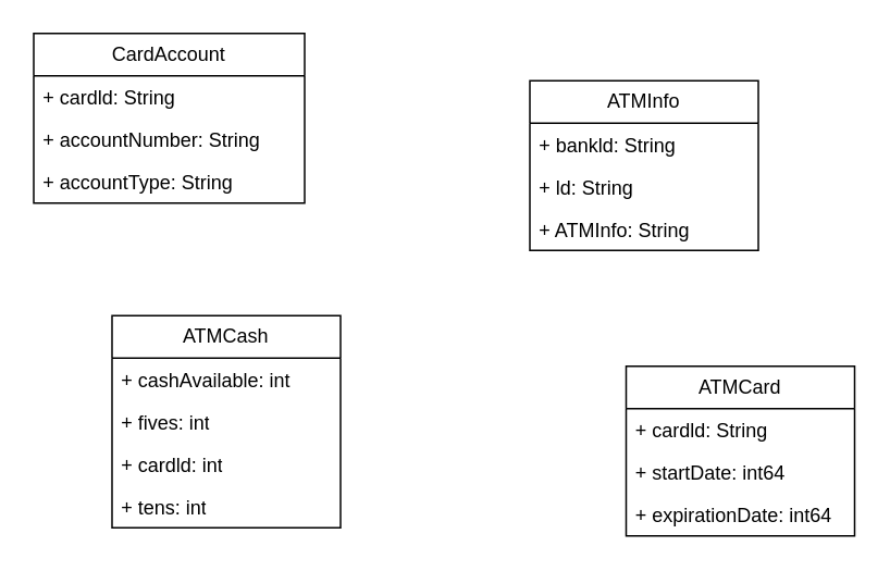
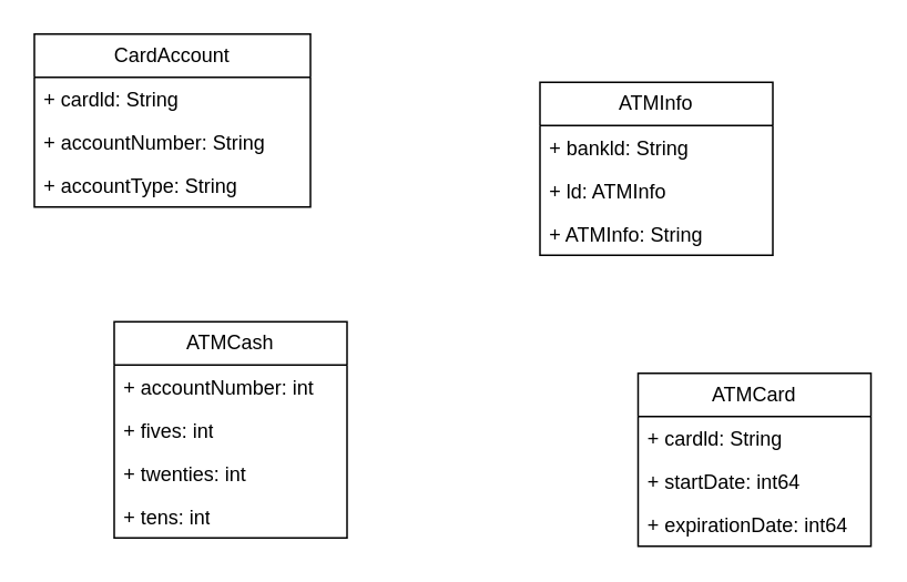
  <mxCell id="0" />
  <mxCell id="1" parent="0" />
  <mxCell id="2" value="CardAccount" style="swimlane;fontStyle=0;childLayout=stackLayout;horizontal=1;startSize=26;fillColor=none;horizontalStack=0;resizeParent=1;resizeParentMax=0;resizeLast=0;collapsible=1;marginBottom=0;whiteSpace=wrap;html=1;" vertex="1" parent="1"><mxGeometry x="20" y="20" width="166" height="104" as="geometry" /></mxCell>
  <mxCell id="3" value="+&amp;nbsp;cardld: String" style="text;strokeColor=none;fillColor=none;align=left;verticalAlign=top;spacingLeft=4;spacingRight=4;overflow=hidden;rotatable=0;points=[[0,0.5],[1,0.5]];portConstraint=eastwest;whiteSpace=wrap;html=1;" vertex="1" parent="2"><mxGeometry y="26" width="166" height="26" as="geometry" /></mxCell>
  <mxCell id="4" value="+ accountNumber: String" style="text;strokeColor=none;fillColor=none;align=left;verticalAlign=top;spacingLeft=4;spacingRight=4;overflow=hidden;rotatable=0;points=[[0,0.5],[1,0.5]];portConstraint=eastwest;whiteSpace=wrap;html=1;" vertex="1" parent="2"><mxGeometry y="52" width="166" height="26" as="geometry" /></mxCell>
  <mxCell id="5" value="+ accountType: String" style="text;strokeColor=none;fillColor=none;align=left;verticalAlign=top;spacingLeft=4;spacingRight=4;overflow=hidden;rotatable=0;points=[[0,0.5],[1,0.5]];portConstraint=eastwest;whiteSpace=wrap;html=1;" vertex="1" parent="2"><mxGeometry y="78" width="166" height="26" as="geometry" /></mxCell>
  <mxCell id="6" value="ATMInfo" style="swimlane;fontStyle=0;childLayout=stackLayout;horizontal=1;startSize=26;fillColor=none;horizontalStack=0;resizeParent=1;resizeParentMax=0;resizeLast=0;collapsible=1;marginBottom=0;whiteSpace=wrap;html=1;" vertex="1" parent="1"><mxGeometry x="324" y="49" width="140" height="104" as="geometry" /></mxCell>
  <mxCell id="7" value="+ bankld: String" style="text;strokeColor=none;fillColor=none;align=left;verticalAlign=top;spacingLeft=4;spacingRight=4;overflow=hidden;rotatable=0;points=[[0,0.5],[1,0.5]];portConstraint=eastwest;whiteSpace=wrap;html=1;" vertex="1" parent="6"><mxGeometry y="26" width="140" height="26" as="geometry" /></mxCell>
- <mxCell id="8" value="+ ld: String" style="text;strokeColor=none;fillColor=none;align=left;verticalAlign=top;spacingLeft=4;spacingRight=4;overflow=hidden;rotatable=0;points=[[0,0.5],[1,0.5]];portConstraint=eastwest;whiteSpace=wrap;html=1;" vertex="1" parent="6"><mxGeometry y="52" width="140" height="26" as="geometry" /></mxCell>
+ <mxCell id="8" value="+ ld: ATMInfo" style="text;strokeColor=none;fillColor=none;align=left;verticalAlign=top;spacingLeft=4;spacingRight=4;overflow=hidden;rotatable=0;points=[[0,0.5],[1,0.5]];portConstraint=eastwest;whiteSpace=wrap;html=1;" vertex="1" parent="6"><mxGeometry y="52" width="140" height="26" as="geometry" /></mxCell>
  <mxCell id="9" value="+ ATMInfo: String" style="text;strokeColor=none;fillColor=none;align=left;verticalAlign=top;spacingLeft=4;spacingRight=4;overflow=hidden;rotatable=0;points=[[0,0.5],[1,0.5]];portConstraint=eastwest;whiteSpace=wrap;html=1;" vertex="1" parent="6"><mxGeometry y="78" width="140" height="26" as="geometry" /></mxCell>
  <mxCell id="10" value="ATMCash" style="swimlane;fontStyle=0;childLayout=stackLayout;horizontal=1;startSize=26;fillColor=none;horizontalStack=0;resizeParent=1;resizeParentMax=0;resizeLast=0;collapsible=1;marginBottom=0;whiteSpace=wrap;html=1;" vertex="1" parent="1"><mxGeometry x="68" y="193" width="140" height="130" as="geometry" /></mxCell>
- <mxCell id="11" value="+ cashAvailable: int&amp;nbsp;" style="text;strokeColor=none;fillColor=none;align=left;verticalAlign=top;spacingLeft=4;spacingRight=4;overflow=hidden;rotatable=0;points=[[0,0.5],[1,0.5]];portConstraint=eastwest;whiteSpace=wrap;html=1;" vertex="1" parent="10"><mxGeometry y="26" width="140" height="26" as="geometry" /></mxCell>
+ <mxCell id="11" value="+ accountNumber: int&amp;nbsp;" style="text;strokeColor=none;fillColor=none;align=left;verticalAlign=top;spacingLeft=4;spacingRight=4;overflow=hidden;rotatable=0;points=[[0,0.5],[1,0.5]];portConstraint=eastwest;whiteSpace=wrap;html=1;" vertex="1" parent="10"><mxGeometry y="26" width="140" height="26" as="geometry" /></mxCell>
  <mxCell id="12" value="+ fives: int" style="text;strokeColor=none;fillColor=none;align=left;verticalAlign=top;spacingLeft=4;spacingRight=4;overflow=hidden;rotatable=0;points=[[0,0.5],[1,0.5]];portConstraint=eastwest;whiteSpace=wrap;html=1;" vertex="1" parent="10"><mxGeometry y="52" width="140" height="26" as="geometry" /></mxCell>
- <mxCell id="13" value="+ cardld: int" style="text;strokeColor=none;fillColor=none;align=left;verticalAlign=top;spacingLeft=4;spacingRight=4;overflow=hidden;rotatable=0;points=[[0,0.5],[1,0.5]];portConstraint=eastwest;whiteSpace=wrap;html=1;" vertex="1" parent="10"><mxGeometry y="78" width="140" height="26" as="geometry" /></mxCell>
+ <mxCell id="13" value="+ twenties: int" style="text;strokeColor=none;fillColor=none;align=left;verticalAlign=top;spacingLeft=4;spacingRight=4;overflow=hidden;rotatable=0;points=[[0,0.5],[1,0.5]];portConstraint=eastwest;whiteSpace=wrap;html=1;" vertex="1" parent="10"><mxGeometry y="78" width="140" height="26" as="geometry" /></mxCell>
  <mxCell id="14" value="+ tens: int" style="text;strokeColor=none;fillColor=none;align=left;verticalAlign=top;spacingLeft=4;spacingRight=4;overflow=hidden;rotatable=0;points=[[0,0.5],[1,0.5]];portConstraint=eastwest;whiteSpace=wrap;html=1;" vertex="1" parent="10"><mxGeometry y="104" width="140" height="26" as="geometry" /></mxCell>
  <mxCell id="15" value="ATMCard" style="swimlane;fontStyle=0;childLayout=stackLayout;horizontal=1;startSize=26;fillColor=none;horizontalStack=0;resizeParent=1;resizeParentMax=0;resizeLast=0;collapsible=1;marginBottom=0;whiteSpace=wrap;html=1;" vertex="1" parent="1"><mxGeometry x="383" y="224" width="140" height="104" as="geometry" /></mxCell>
  <mxCell id="16" value="+ cardld: String" style="text;strokeColor=none;fillColor=none;align=left;verticalAlign=top;spacingLeft=4;spacingRight=4;overflow=hidden;rotatable=0;points=[[0,0.5],[1,0.5]];portConstraint=eastwest;whiteSpace=wrap;html=1;" vertex="1" parent="15"><mxGeometry y="26" width="140" height="26" as="geometry" /></mxCell>
  <mxCell id="17" value="+ startDate: int64" style="text;strokeColor=none;fillColor=none;align=left;verticalAlign=top;spacingLeft=4;spacingRight=4;overflow=hidden;rotatable=0;points=[[0,0.5],[1,0.5]];portConstraint=eastwest;whiteSpace=wrap;html=1;" vertex="1" parent="15"><mxGeometry y="52" width="140" height="26" as="geometry" /></mxCell>
  <mxCell id="18" value="+ expirationDate: int64" style="text;strokeColor=none;fillColor=none;align=left;verticalAlign=top;spacingLeft=4;spacingRight=4;overflow=hidden;rotatable=0;points=[[0,0.5],[1,0.5]];portConstraint=eastwest;whiteSpace=wrap;html=1;" vertex="1" parent="15"><mxGeometry y="78" width="140" height="26" as="geometry" /></mxCell>
